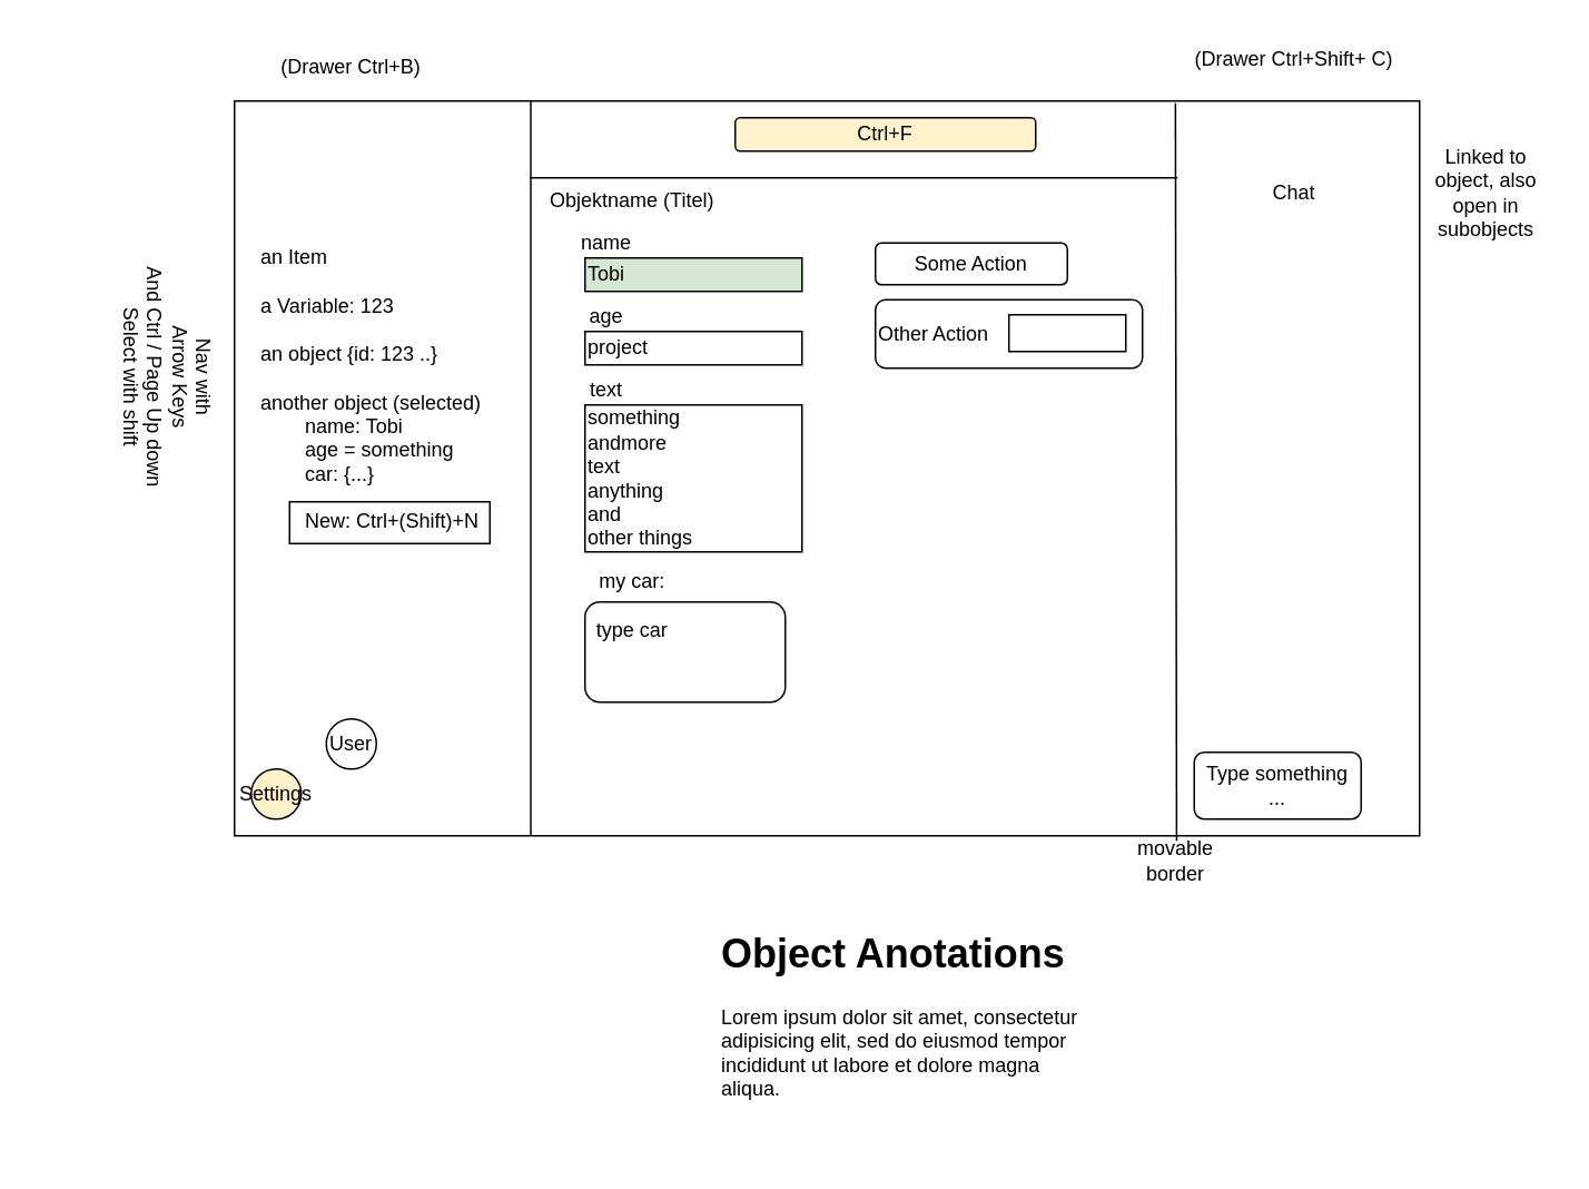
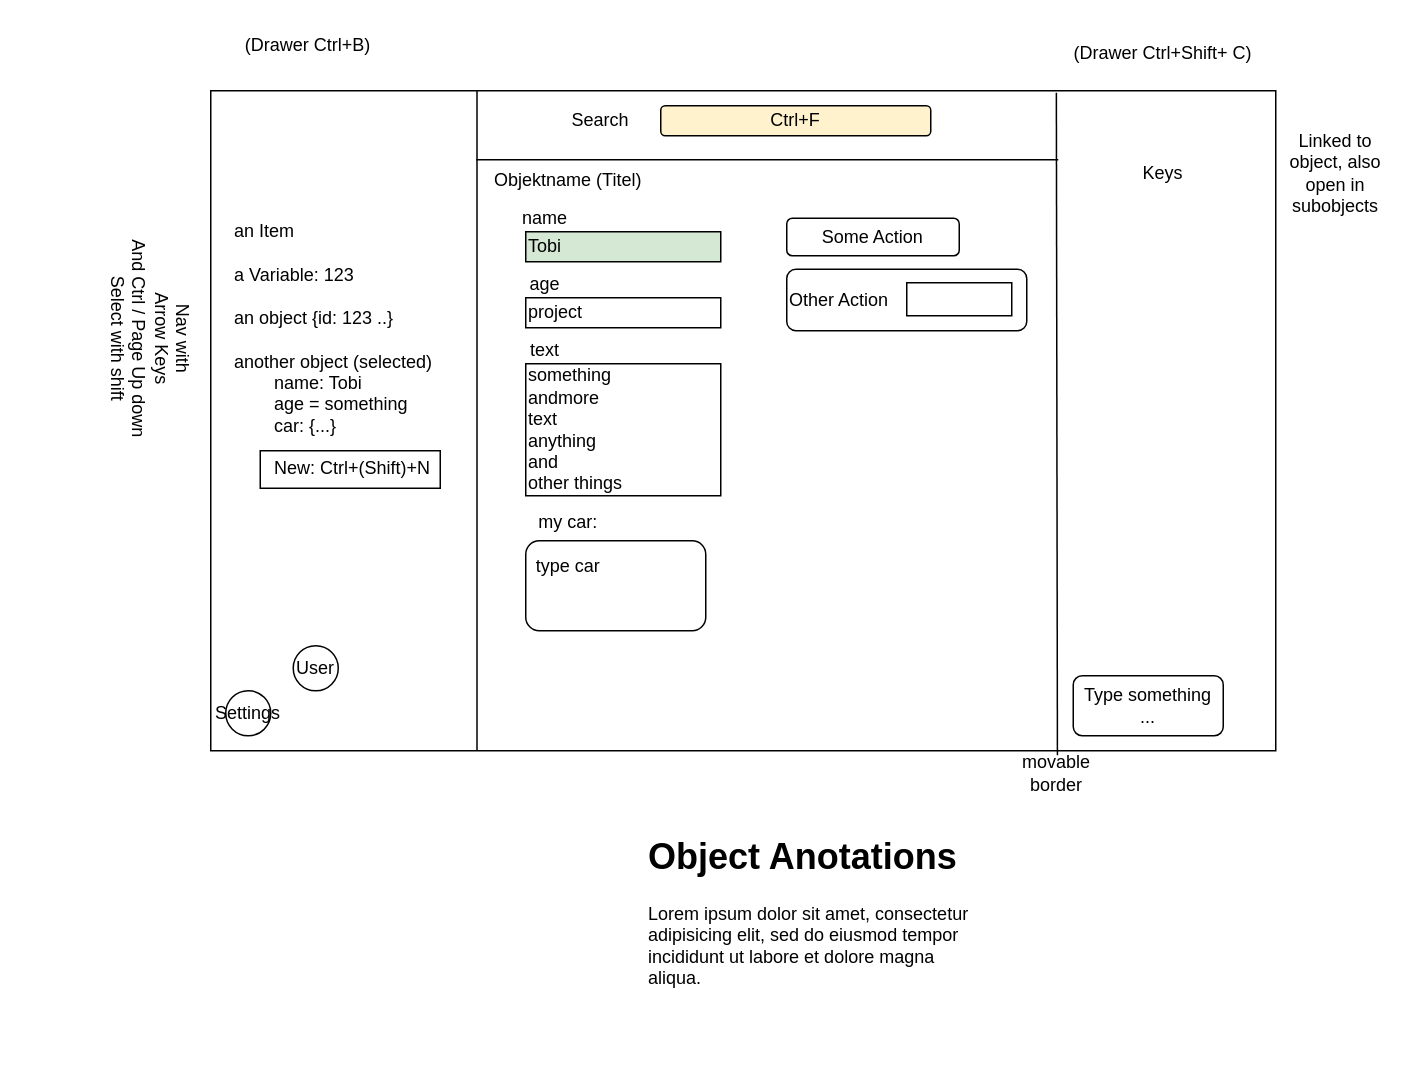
  <mxCell id="0" />
  <mxCell id="1" parent="0" />
  <mxCell id="2" value="" style="rounded=0;whiteSpace=wrap;html=1;" vertex="1" parent="1"><mxGeometry x="140" y="60" width="710" height="440" as="geometry" /></mxCell>
  <mxCell id="3" value="" style="endArrow=none;html=1;rounded=0;entryX=0.25;entryY=0;entryDx=0;entryDy=0;exitX=0.25;exitY=1;exitDx=0;exitDy=0;" edge="1" parent="1" source="2" target="2"><mxGeometry width="50" height="50" relative="1" as="geometry"><mxPoint x="500" y="270" as="sourcePoint" /><mxPoint x="550" y="220" as="targetPoint" /></mxGeometry></mxCell>
  <mxCell id="4" value="Objektname (Titel)" style="text;html=1;align=center;verticalAlign=middle;whiteSpace=wrap;rounded=0;" vertex="1" parent="1"><mxGeometry x="315" y="95" width="127" height="50" as="geometry" /></mxCell>
- <mxCell id="5" value="(Drawer Ctrl+B)" style="text;html=1;align=center;verticalAlign=middle;whiteSpace=wrap;rounded=0;" vertex="1" parent="1"><mxGeometry x="160" y="25" width="100" height="30" as="geometry" /></mxCell>
+ <mxCell id="5" value="(Drawer Ctrl+B)" style="text;html=1;align=center;verticalAlign=middle;whiteSpace=wrap;rounded=0;" vertex="1" parent="1"><mxGeometry x="155" y="15" width="100" height="30" as="geometry" /></mxCell>
  <mxCell id="6" value="an Item&lt;div&gt;&lt;br&gt;&lt;div&gt;a Variable: 123&lt;/div&gt;&lt;div&gt;&lt;br&gt;&lt;/div&gt;&lt;div&gt;an object {id: 123 ..}&lt;/div&gt;&lt;/div&gt;&lt;div&gt;&lt;br&gt;&lt;/div&gt;&lt;div&gt;another object (selected)&lt;/div&gt;&lt;div&gt;&lt;span style=&quot;white-space: pre;&quot;&gt;&#09;&lt;/span&gt;name: Tobi&lt;br&gt;&lt;/div&gt;&lt;div&gt;&lt;span style=&quot;white-space: pre;&quot;&gt;&#09;&lt;/span&gt;age = something&lt;br&gt;&lt;/div&gt;&lt;div&gt;&lt;span style=&quot;white-space: pre;&quot;&gt;&#09;&lt;/span&gt;car: {...}&lt;br&gt;&lt;/div&gt;&lt;div&gt;&lt;br&gt;&lt;/div&gt;&lt;div&gt;&lt;span style=&quot;white-space: pre;&quot;&gt;&#09;&lt;/span&gt;New: Ctrl+(Shift)+N&lt;br&gt;&lt;/div&gt;" style="text;strokeColor=none;fillColor=none;align=left;verticalAlign=middle;spacingLeft=4;spacingRight=4;overflow=hidden;points=[[0,0.5],[1,0.5]];portConstraint=eastwest;rotatable=0;whiteSpace=wrap;html=1;" vertex="1" parent="1"><mxGeometry x="150" y="135" width="160" height="195" as="geometry" /></mxCell>
  <mxCell id="7" value="" style="rounded=0;whiteSpace=wrap;html=1;fillColor=none;" vertex="1" parent="1"><mxGeometry x="173" y="300" width="120" height="25" as="geometry" /></mxCell>
  <mxCell id="8" value="Nav with&lt;div&gt;Arrow Keys&lt;/div&gt;&lt;div&gt;And Ctrl / Page Up down&lt;/div&gt;&lt;div&gt;Select with shift&lt;/div&gt;" style="text;html=1;align=center;verticalAlign=middle;resizable=0;points=[];autosize=1;strokeColor=none;fillColor=none;rotation=90;" vertex="1" parent="1"><mxGeometry x="20" y="190" width="160" height="70" as="geometry" /></mxCell>
  <mxCell id="9" value="Tobi" style="rounded=0;whiteSpace=wrap;html=1;align=left;fillColor=#d5e8d4;" vertex="1" parent="1"><mxGeometry x="350" y="154" width="130" height="20" as="geometry" /></mxCell>
  <mxCell id="10" value="name" style="text;html=1;align=center;verticalAlign=middle;whiteSpace=wrap;rounded=0;" vertex="1" parent="1"><mxGeometry x="333" y="130" width="60" height="30" as="geometry" /></mxCell>
  <mxCell id="11" value="project" style="rounded=0;whiteSpace=wrap;html=1;align=left;" vertex="1" parent="1"><mxGeometry x="350" y="198" width="130" height="20" as="geometry" /></mxCell>
  <mxCell id="12" value="age" style="text;html=1;align=center;verticalAlign=middle;whiteSpace=wrap;rounded=0;" vertex="1" parent="1"><mxGeometry x="333" y="174" width="60" height="30" as="geometry" /></mxCell>
  <mxCell id="13" value="something&lt;div&gt;andmore&lt;/div&gt;&lt;div&gt;text&lt;/div&gt;&lt;div&gt;anything&lt;/div&gt;&lt;div&gt;and&amp;nbsp;&lt;/div&gt;&lt;div&gt;other things&lt;/div&gt;" style="rounded=0;whiteSpace=wrap;html=1;align=left;" vertex="1" parent="1"><mxGeometry x="350" y="242" width="130" height="88" as="geometry" /></mxCell>
  <mxCell id="14" value="text" style="text;html=1;align=center;verticalAlign=middle;whiteSpace=wrap;rounded=0;" vertex="1" parent="1"><mxGeometry x="333" y="218" width="60" height="30" as="geometry" /></mxCell>
  <mxCell id="15" value="my car:&lt;div&gt;&lt;br&gt;&lt;/div&gt;&lt;div&gt;type car&lt;/div&gt;" style="text;html=1;align=center;verticalAlign=middle;whiteSpace=wrap;rounded=0;" vertex="1" parent="1"><mxGeometry x="340" y="337" width="77" height="50" as="geometry" /></mxCell>
  <mxCell id="16" value="Some Action" style="rounded=1;whiteSpace=wrap;html=1;" vertex="1" parent="1"><mxGeometry x="524" y="145" width="115" height="25" as="geometry" /></mxCell>
  <mxCell id="17" value="Other Action" style="rounded=1;whiteSpace=wrap;html=1;align=left;" vertex="1" parent="1"><mxGeometry x="524" y="179" width="160" height="41" as="geometry" /></mxCell>
  <mxCell id="18" value="" style="rounded=0;whiteSpace=wrap;html=1;" vertex="1" parent="1"><mxGeometry x="604" y="188" width="70" height="22" as="geometry" /></mxCell>
  <mxCell id="19" value="" style="endArrow=none;html=1;rounded=0;entryX=0.794;entryY=0.003;entryDx=0;entryDy=0;entryPerimeter=0;exitX=0.795;exitY=1.007;exitDx=0;exitDy=0;exitPerimeter=0;" edge="1" parent="1" source="2" target="2"><mxGeometry width="50" height="50" relative="1" as="geometry"><mxPoint x="500" y="270" as="sourcePoint" /><mxPoint x="550" y="220" as="targetPoint" /></mxGeometry></mxCell>
  <mxCell id="20" value="(Drawer Ctrl+Shift+ C)" style="text;html=1;align=center;verticalAlign=middle;whiteSpace=wrap;rounded=0;" vertex="1" parent="1"><mxGeometry x="710" y="20" width="130" height="30" as="geometry" /></mxCell>
- <mxCell id="21" value="Chat" style="text;html=1;align=center;verticalAlign=middle;whiteSpace=wrap;rounded=0;" vertex="1" parent="1"><mxGeometry x="745" y="100" width="60" height="30" as="geometry" /></mxCell>
+ <mxCell id="21" value="Keys" style="text;html=1;align=center;verticalAlign=middle;whiteSpace=wrap;rounded=0;" vertex="1" parent="1"><mxGeometry x="745" y="100" width="60" height="30" as="geometry" /></mxCell>
  <mxCell id="22" value="Linked to object, also open in subobjects" style="text;html=1;align=center;verticalAlign=middle;whiteSpace=wrap;rounded=0;" vertex="1" parent="1"><mxGeometry x="850" y="90" width="80" height="50" as="geometry" /></mxCell>
  <mxCell id="23" value="Type something ..." style="rounded=1;whiteSpace=wrap;html=1;" vertex="1" parent="1"><mxGeometry x="715" y="450" width="100" height="40" as="geometry" /></mxCell>
  <mxCell id="24" value="movable border" style="text;html=1;align=center;verticalAlign=middle;whiteSpace=wrap;rounded=0;" vertex="1" parent="1"><mxGeometry x="674" y="500" width="60" height="30" as="geometry" /></mxCell>
  <mxCell id="25" value="" style="rounded=1;whiteSpace=wrap;html=1;fillColor=none;" vertex="1" parent="1"><mxGeometry x="350" y="360" width="120" height="60" as="geometry" /></mxCell>
- <mxCell id="26" value="Settings" style="ellipse;whiteSpace=wrap;html=1;aspect=fixed;fillColor=#fff2cc;" vertex="1" parent="1"><mxGeometry x="150" y="460" width="30" height="30" as="geometry" /></mxCell>
+ <mxCell id="26" value="Settings" style="ellipse;whiteSpace=wrap;html=1;aspect=fixed;" vertex="1" parent="1"><mxGeometry x="150" y="460" width="30" height="30" as="geometry" /></mxCell>
  <mxCell id="27" value="User" style="ellipse;whiteSpace=wrap;html=1;aspect=fixed;" vertex="1" parent="1"><mxGeometry x="195" y="430" width="30" height="30" as="geometry" /></mxCell>
  <mxCell id="28" value="" style="endArrow=none;html=1;rounded=0;" edge="1" parent="1"><mxGeometry width="50" height="50" relative="1" as="geometry"><mxPoint x="317" y="106" as="sourcePoint" /><mxPoint x="705" y="106" as="targetPoint" /></mxGeometry></mxCell>
  <mxCell id="29" value="Ctrl+F" style="rounded=1;whiteSpace=wrap;html=1;fillColor=#fff2cc;" vertex="1" parent="1"><mxGeometry x="440" y="70" width="180" height="20" as="geometry" /></mxCell>
+ <mxCell id="30" value="Search" style="text;html=1;align=center;verticalAlign=middle;whiteSpace=wrap;rounded=0;" vertex="1" parent="1"><mxGeometry x="370" y="65" width="60" height="30" as="geometry" /></mxCell>
  <mxCell id="31" value="&lt;h1 style=&quot;margin-top: 0px;&quot;&gt;Object Anotations&lt;/h1&gt;&lt;p&gt;Lorem ipsum dolor sit amet, consectetur adipisicing elit, sed do eiusmod tempor incididunt ut labore et dolore magna aliqua.&lt;/p&gt;" style="text;html=1;whiteSpace=wrap;overflow=hidden;rounded=0;" vertex="1" parent="1"><mxGeometry x="430" y="550" width="220" height="140" as="geometry" /></mxCell>
